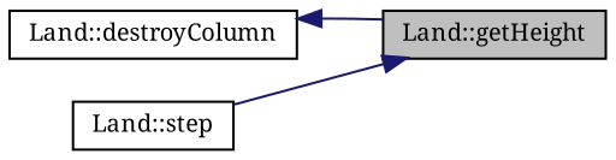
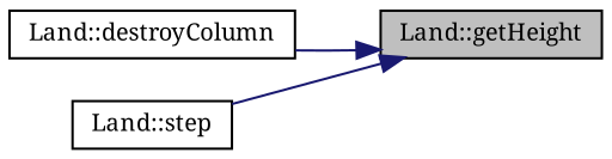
  digraph {
    fontname="Noto Serif"
    rankdir=RL
    node [color=black fillcolor=white fontname="Noto Serif" fontsize=10 shape=record style=filled]
    edge [color=midnightblue dir=back fontname="Noto Serif" fontsize=10 labelfontname=Helvetica labelfontsize=10 style=solid]
    n1 [fillcolor=grey75 fontcolor=black height=0.2 label="Land::getHeight" width=0.4]
    n2 [height=0.2 label="Land::destroyColumn" width=0.4]
    n3 [height=0.2 label="Land::step" width=0.4]
-   n2 -> n1
+   n1 -> n2
    n1 -> n3
  }
